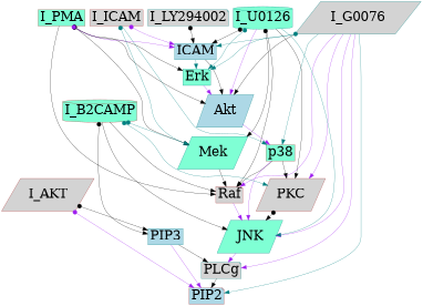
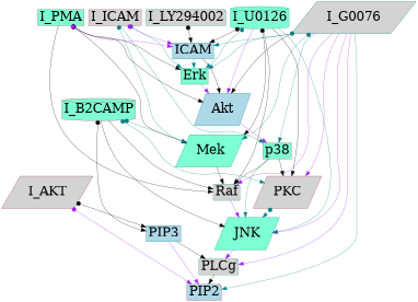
  digraph {
    node [color=teal fillcolor=lightgrey fontsize=50 shape=parallelogram style=filled]
    edge [arrowsize=2 color=black]
-   Raf [color=brown shape=note]
+   Raf [shape=note]
    JNK [fillcolor=aquamarine]
    PLCg [shape=note]
    Mek [fillcolor=aquamarine]
    PIP2 [color=brown fillcolor=lightblue shape=note]
    PIP3 [fillcolor=lightblue shape=box]
    Akt [fillcolor=lightblue]
    Erk [fillcolor=aquamarine shape=note]
    p38 [color=brown fillcolor=aquamarine shape=box]
    PKC [color=brown]
    n11 [fillcolor=lightblue label=ICAM shape=box]
    I_ICAM [color=brown shape=box]
    I_AKT [color=brown]
    I_G0076
    I_U0126 [fillcolor=aquamarine shape=cylinder]
    I_LY294002 [shape=note]
    I_PMA [color=brown fillcolor=aquamarine shape=box]
    I_B2CAMP [color=brown fillcolor=aquamarine shape=cylinder]
    Raf -> JNK [color=purple]
    JNK -> PLCg [color=purple]
    PLCg -> PIP2
    Mek -> Raf
    PIP3 -> PLCg
    PIP3 -> PIP2 [color=purple]
    Akt -> p38 [color=purple]
    Erk -> Akt [color=purple]
    p38 -> Raf
-   p38 -> JNK [color=purple]
+   p38 -> JNK [color=teal]
    p38 -> PKC
-   PKC -> JNK [arrowtail=dot dir=both]
+   PKC -> JNK [arrowtail=dot color=teal dir=both]
    n11 -> Akt
    n11 -> Erk [color=teal]
    I_ICAM -> Mek [arrowtail=dot color=teal dir=both]
+   I_ICAM -> Erk [arrowtail=dot color=teal dir=both]
    I_ICAM -> p38 [color=teal]
    I_ICAM -> n11 [arrowtail=dot color=purple dir=both]
    I_AKT -> PIP2 [arrowtail=dot color=purple dir=both]
    I_AKT -> PIP3 [arrowtail=dot dir=both]
    I_G0076 -> Raf [color=purple]
    I_G0076 -> JNK [color=purple]
    I_G0076 -> PLCg [color=purple]
+   I_G0076 -> Mek [arrowtail=dot color=teal dir=both]
    I_G0076 -> PIP2 [color=teal]
    I_G0076 -> Akt
    I_G0076 -> Erk [color=teal]
    I_G0076 -> p38 [color=teal]
    I_G0076 -> PKC [color=purple]
    I_G0076 -> n11 [arrowtail=dot color=teal dir=both]
    I_U0126 -> Raf
    I_U0126 -> JNK [color=teal]
    I_U0126 -> Mek [arrowtail=dot dir=both]
    I_U0126 -> Akt [color=purple]
    I_U0126 -> Erk [arrowtail=dot color=teal dir=both]
    I_U0126 -> PKC
    I_U0126 -> n11 [arrowtail=dot dir=both]
    I_LY294002 -> n11 [arrowtail=dot dir=both]
    I_PMA -> Raf
    I_PMA -> Mek [arrowtail=dot dir=both]
    I_PMA -> Akt [arrowtail=dot dir=both]
    I_PMA -> Erk [arrowtail=dot dir=both]
    I_PMA -> n11 [arrowtail=dot color=purple dir=both]
    I_B2CAMP -> Raf
    I_B2CAMP -> JNK
    I_B2CAMP -> Mek [arrowtail=dot color=teal dir=both]
    I_B2CAMP -> PIP3 [arrowtail=dot dir=both]
    I_B2CAMP -> PKC [arrowtail=dot color=teal dir=both]
  }
